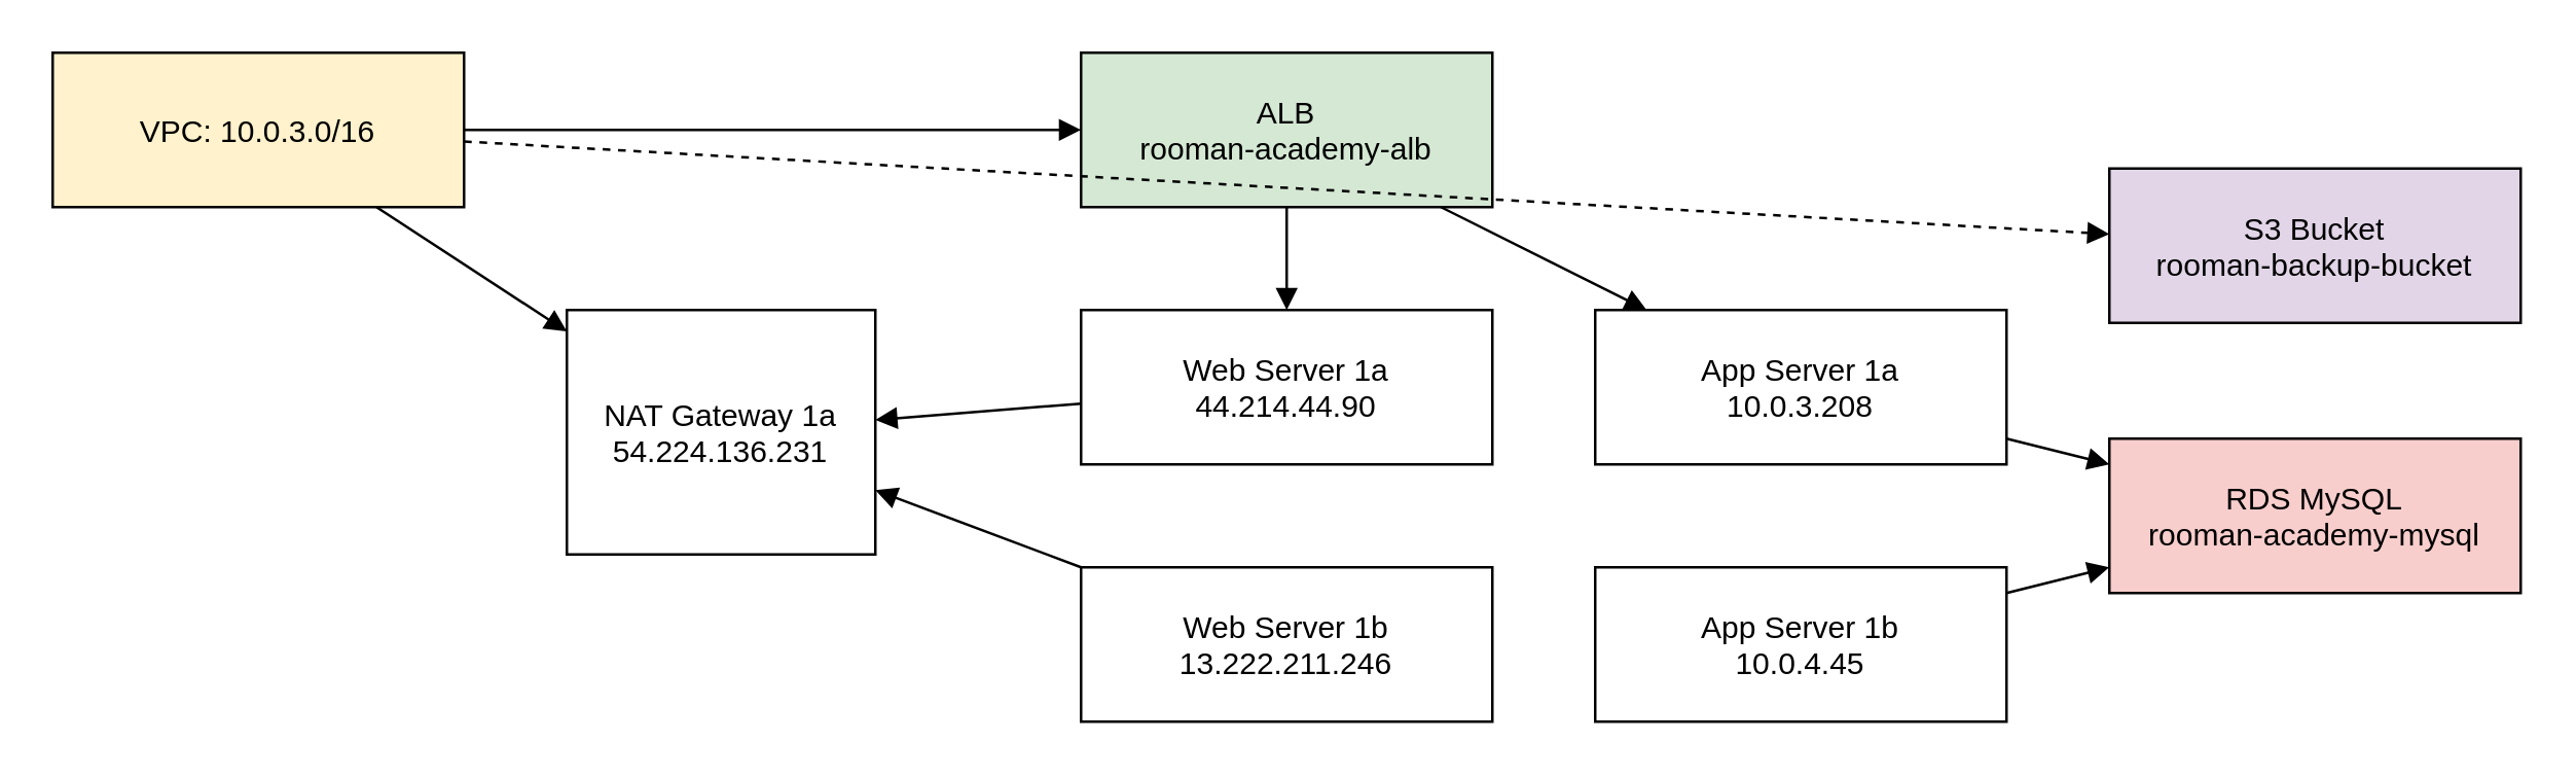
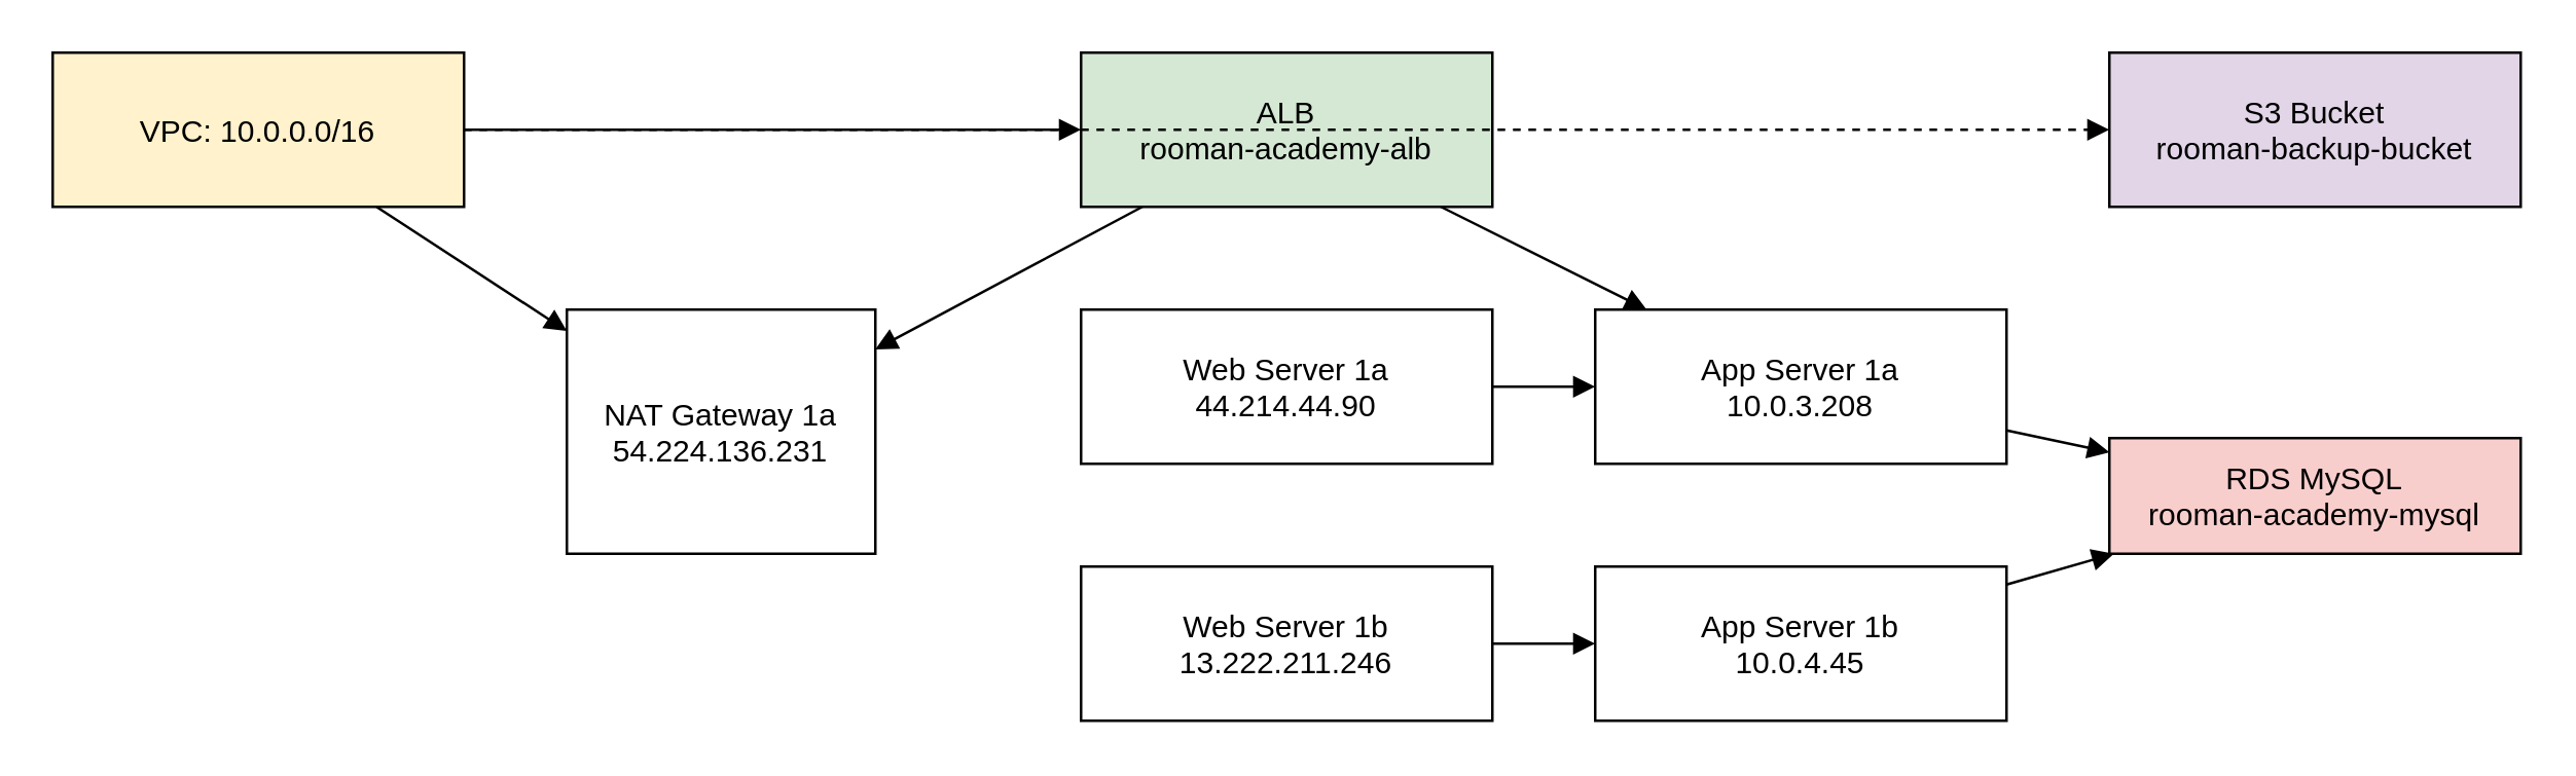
  <mxCell id="0" />
  <mxCell id="1" parent="0" />
- <mxCell id="2" value="VPC: 10.0.3.0/16" style="shape=rectangle;fillColor=#fff2cc;strokeColor=#000000;fontSize=12;" vertex="1" parent="1"><mxGeometry as="geometry" x="20" y="20" width="160" height="60" /></mxCell>
+ <mxCell id="2" value="VPC: 10.0.0.0/16" style="shape=rectangle;fillColor=#fff2cc;strokeColor=#000000;fontSize=12;" vertex="1" parent="1"><mxGeometry as="geometry" x="20" y="20" width="160" height="60" /></mxCell>
  <mxCell id="3" value="NAT Gateway 1a&#10;54.224.136.231" style="shape=rectangle;fillColor=#FFFFFF;strokeColor=#000000;fontSize=12;" vertex="1" parent="1"><mxGeometry x="220" y="120" as="geometry" width="120" height="95" /></mxCell>
  <mxCell id="4" value="ALB&#10;rooman-academy-alb" style="shape=rectangle;fillColor=#d5e8d4;strokeColor=#000000;fontSize=12;" vertex="1" parent="1"><mxGeometry as="geometry" x="420" y="20" width="160" height="60" /></mxCell>
  <mxCell id="5" value="Web Server 1a&#10;44.214.44.90" style="shape=rectangle;fillColor=#FFFFFF;strokeColor=#000000;fontSize=12;" vertex="1" parent="1"><mxGeometry as="geometry" x="420" y="120" width="160" height="60" /></mxCell>
  <mxCell id="6" value="Web Server 1b&#10;13.222.211.246" style="shape=rectangle;fillColor=#FFFFFF;strokeColor=#000000;fontSize=12;" vertex="1" parent="1"><mxGeometry as="geometry" x="420" y="220" width="160" height="60" /></mxCell>
  <mxCell id="7" value="App Server 1a&#10;10.0.3.208" style="shape=rectangle;fillColor=#FFFFFF;strokeColor=#000000;fontSize=12;" vertex="1" parent="1"><mxGeometry as="geometry" x="620" y="120" width="160" height="60" /></mxCell>
  <mxCell id="8" value="App Server 1b&#10;10.0.4.45" style="shape=rectangle;fillColor=#FFFFFF;strokeColor=#000000;fontSize=12;" vertex="1" parent="1"><mxGeometry as="geometry" x="620" y="220" width="160" height="60" /></mxCell>
- <mxCell id="9" value="RDS MySQL&#10;rooman-academy-mysql" style="shape=rectangle;fillColor=#f8cecc;strokeColor=#000000;fontSize=12;" vertex="1" parent="1"><mxGeometry as="geometry" x="820" y="170" width="160" height="60" /></mxCell>
- <mxCell id="10" value="S3 Bucket&#10;rooman-backup-bucket" style="shape=rectangle;fillColor=#e1d5e7;strokeColor=#000000;fontSize=12;" vertex="1" parent="1"><mxGeometry x="820" y="65" as="geometry" width="160" height="60" /></mxCell>
+ <mxCell id="9" value="RDS MySQL&#10;rooman-academy-mysql" style="shape=rectangle;fillColor=#f8cecc;strokeColor=#000000;fontSize=12;" vertex="1" parent="1"><mxGeometry x="820" y="170" as="geometry" width="160" height="45" /></mxCell>
+ <mxCell id="10" value="S3 Bucket&#10;rooman-backup-bucket" style="shape=rectangle;fillColor=#e1d5e7;strokeColor=#000000;fontSize=12;" vertex="1" parent="1"><mxGeometry as="geometry" x="820" y="20" width="160" height="60" /></mxCell>
  <mxCell id="11" edge="1" parent="1" source="2" target="3" style="endArrow=block;strokeColor=#000000;"><mxGeometry as="geometry" /></mxCell>
  <mxCell id="12" edge="1" parent="1" source="2" target="4" style="endArrow=block;strokeColor=#000000;"><mxGeometry as="geometry" /></mxCell>
- <mxCell id="13" edge="1" parent="1" source="4" target="5" style="endArrow=block;strokeColor=#000000;"><mxGeometry as="geometry" /></mxCell>
+ <mxCell id="13" edge="1" parent="1" source="4" target="3" style="endArrow=block;strokeColor=#000000;"><mxGeometry as="geometry" /></mxCell>
  <mxCell id="14" edge="1" parent="1" source="4" target="7" style="endArrow=block;strokeColor=#000000;"><mxGeometry as="geometry" /></mxCell>
- <mxCell id="15" edge="1" parent="1" source="5" target="3" style="endArrow=block;strokeColor=#000000;"><mxGeometry as="geometry" /></mxCell>
- <mxCell id="16" edge="1" parent="1" source="6" target="3" style="endArrow=block;strokeColor=#000000;"><mxGeometry as="geometry" /></mxCell>
+ <mxCell id="15" edge="1" parent="1" source="5" target="7" style="endArrow=block;strokeColor=#000000;"><mxGeometry as="geometry" /></mxCell>
+ <mxCell id="16" edge="1" parent="1" source="6" target="8" style="endArrow=block;strokeColor=#000000;"><mxGeometry as="geometry" /></mxCell>
  <mxCell id="17" edge="1" parent="1" source="7" target="9" style="endArrow=block;strokeColor=#000000;"><mxGeometry as="geometry" /></mxCell>
  <mxCell id="18" edge="1" parent="1" source="8" target="9" style="endArrow=block;strokeColor=#000000;"><mxGeometry as="geometry" /></mxCell>
  <mxCell id="19" edge="1" parent="1" source="2" target="10" style="endArrow=block;strokeColor=#000000;dashed=1;"><mxGeometry as="geometry" /></mxCell>
